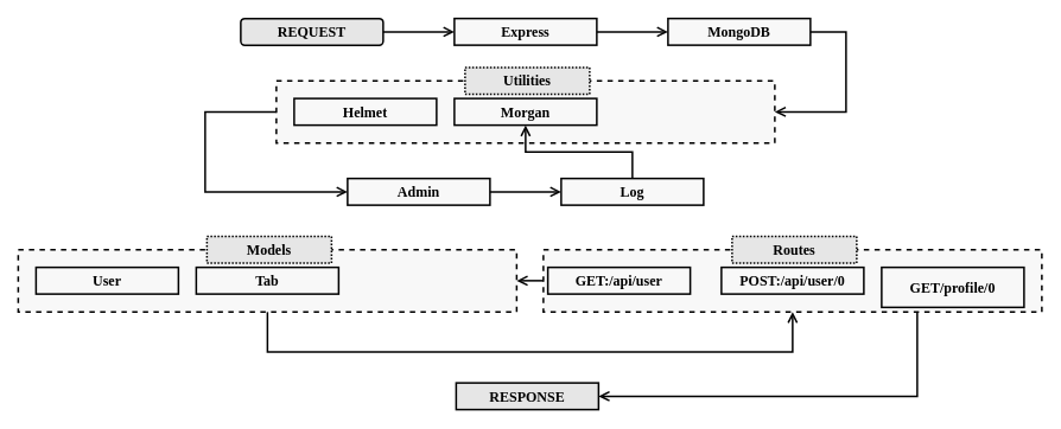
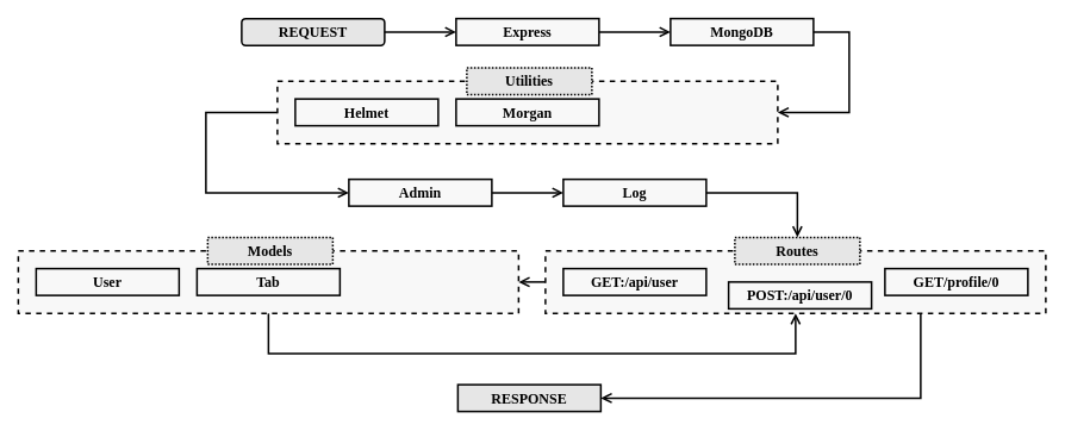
  <mxCell id="0" />
  <mxCell id="1" parent="0" />
  <mxCell id="2" style="edgeStyle=orthogonalEdgeStyle;rounded=0;orthogonalLoop=1;jettySize=auto;html=1;entryX=0;entryY=0.5;entryDx=0;entryDy=0;strokeWidth=2;endArrow=open;endFill=0;endSize=8;" edge="1" parent="1" source="3" target="13"><mxGeometry relative="1" as="geometry"><Array as="points"><mxPoint y="125" x="230" /><mxPoint y="215" x="230" /></Array></mxGeometry></mxCell>
  <mxCell id="3" value="" style="rounded=0;whiteSpace=wrap;html=1;fillColor=#F8F8F8;dashed=1;strokeWidth=2;" vertex="1" parent="1"><mxGeometry x="310" y="90" width="560" height="70" as="geometry" /></mxCell>
  <mxCell id="4" style="edgeStyle=orthogonalEdgeStyle;rounded=0;orthogonalLoop=1;jettySize=auto;html=1;entryX=0;entryY=0.5;entryDx=0;entryDy=0;strokeWidth=2;endArrow=open;endFill=0;endSize=8;" edge="1" parent="1" source="5" target="7"><mxGeometry relative="1" as="geometry" /></mxCell>
  <mxCell id="5" value="REQUEST" style="whiteSpace=wrap;html=1;fillColor=#E6E6E6;fontSize=16;fontFamily=Fira Code;fontSource=https%3A%2F%2Ffonts.googleapis.com%2Fcss%3Ffamily%3DFira%2BCode;fontStyle=1;strokeWidth=2;rounded=1;" vertex="1" parent="1"><mxGeometry x="270" y="20" width="160" height="30" as="geometry" /></mxCell>
  <mxCell id="6" style="edgeStyle=orthogonalEdgeStyle;rounded=0;orthogonalLoop=1;jettySize=auto;html=1;entryX=0;entryY=0.5;entryDx=0;entryDy=0;strokeWidth=2;endArrow=open;endFill=0;endSize=8;" edge="1" parent="1" source="7" target="9"><mxGeometry relative="1" as="geometry" /></mxCell>
  <mxCell id="7" value="Express" style="rounded=0;whiteSpace=wrap;html=1;fillColor=#F8F8F8;fontSize=16;fontFamily=Fira Code;fontSource=https%3A%2F%2Ffonts.googleapis.com%2Fcss%3Ffamily%3DFira%2BCode;fontStyle=1;strokeWidth=2;" vertex="1" parent="1"><mxGeometry x="510" y="20" width="160" height="30" as="geometry" /></mxCell>
  <mxCell id="8" style="edgeStyle=orthogonalEdgeStyle;rounded=0;orthogonalLoop=1;jettySize=auto;html=1;entryX=1;entryY=0.5;entryDx=0;entryDy=0;strokeWidth=2;endArrow=open;endFill=0;endSize=8;" edge="1" parent="1" source="9" target="3"><mxGeometry relative="1" as="geometry"><Array as="points"><mxPoint x="950" y="35" /><mxPoint x="950" y="125" /></Array></mxGeometry></mxCell>
  <mxCell id="9" value="MongoDB" style="rounded=0;whiteSpace=wrap;html=1;fillColor=#F8F8F8;fontSize=16;fontFamily=Fira Code;fontSource=https%3A%2F%2Ffonts.googleapis.com%2Fcss%3Ffamily%3DFira%2BCode;fontStyle=1;strokeWidth=2;" vertex="1" parent="1"><mxGeometry x="750" y="20" width="160" height="30" as="geometry" /></mxCell>
  <mxCell id="10" value="Helmet" style="rounded=0;whiteSpace=wrap;html=1;fillColor=#F8F8F8;fontSize=16;fontFamily=Fira Code;fontSource=https%3A%2F%2Ffonts.googleapis.com%2Fcss%3Ffamily%3DFira%2BCode;fontStyle=1;strokeWidth=2;" vertex="1" parent="1"><mxGeometry x="330" y="110" width="160" height="30" as="geometry" /></mxCell>
  <mxCell id="11" value="Morgan" style="rounded=0;whiteSpace=wrap;html=1;fillColor=#F8F8F8;fontSize=16;fontFamily=Fira Code;fontSource=https%3A%2F%2Ffonts.googleapis.com%2Fcss%3Ffamily%3DFira%2BCode;fontStyle=1;strokeWidth=2;" vertex="1" parent="1"><mxGeometry x="510" y="110" width="160" height="30" as="geometry" /></mxCell>
  <mxCell id="12" style="edgeStyle=orthogonalEdgeStyle;rounded=0;orthogonalLoop=1;jettySize=auto;html=1;entryX=0;entryY=0.5;entryDx=0;entryDy=0;strokeWidth=2;endArrow=open;endFill=0;endSize=8;" edge="1" parent="1" source="13" target="16"><mxGeometry relative="1" as="geometry" /></mxCell>
  <mxCell id="13" value="Admin" style="rounded=0;whiteSpace=wrap;html=1;fillColor=#F8F8F8;fontSize=16;fontFamily=Fira Code;fontSource=https%3A%2F%2Ffonts.googleapis.com%2Fcss%3Ffamily%3DFira%2BCode;fontStyle=1;strokeWidth=2;" vertex="1" parent="1"><mxGeometry x="390" y="200" width="160" height="30" as="geometry" /></mxCell>
  <mxCell id="14" value="Utilities" style="rounded=0;whiteSpace=wrap;html=1;fillColor=#E6E6E6;fontSize=16;fontFamily=Fira Code;fontSource=https%3A%2F%2Ffonts.googleapis.com%2Fcss%3Ffamily%3DFira%2BCode;fontStyle=1;strokeWidth=2;strokeColor=default;dashed=1;dashPattern=1 1;" vertex="1" parent="1"><mxGeometry x="522" y="75" width="140" height="30" as="geometry" /></mxCell>
- <mxCell id="15" style="edgeStyle=orthogonalEdgeStyle;rounded=0;orthogonalLoop=1;jettySize=auto;html=1;strokeWidth=2;endArrow=open;endFill=0;endSize=8;" edge="1" parent="1" source="16" target="11"><mxGeometry relative="1" as="geometry" /></mxCell>
+ <mxCell id="15" style="edgeStyle=orthogonalEdgeStyle;rounded=0;orthogonalLoop=1;jettySize=auto;html=1;entryX=0.5;entryY=0;entryDx=0;entryDy=0;strokeWidth=2;endArrow=open;endFill=0;endSize=8;" edge="1" parent="1" source="16" target="28"><mxGeometry relative="1" as="geometry" /></mxCell>
  <mxCell id="16" value="Log" style="rounded=0;whiteSpace=wrap;html=1;fillColor=#F8F8F8;fontSize=16;fontFamily=Fira Code;fontSource=https%3A%2F%2Ffonts.googleapis.com%2Fcss%3Ffamily%3DFira%2BCode;fontStyle=1;strokeWidth=2;" vertex="1" parent="1"><mxGeometry x="630" y="200" width="160" height="30" as="geometry" /></mxCell>
  <mxCell id="17" style="edgeStyle=orthogonalEdgeStyle;rounded=0;orthogonalLoop=1;jettySize=auto;html=1;entryX=0.5;entryY=1;entryDx=0;entryDy=0;strokeWidth=2;endArrow=open;endFill=0;endSize=8;" edge="1" parent="1" source="18" target="24"><mxGeometry relative="1" as="geometry"><Array as="points"><mxPoint x="300" y="395" /><mxPoint x="890" y="395" /></Array></mxGeometry></mxCell>
  <mxCell id="18" value="" style="rounded=0;whiteSpace=wrap;html=1;fillColor=#F8F8F8;dashed=1;strokeWidth=2;" vertex="1" parent="1"><mxGeometry x="20" y="280" width="560" height="70" as="geometry" /></mxCell>
  <mxCell id="19" value="User" style="rounded=0;whiteSpace=wrap;html=1;fillColor=#F8F8F8;fontSize=16;fontFamily=Fira Code;fontSource=https%3A%2F%2Ffonts.googleapis.com%2Fcss%3Ffamily%3DFira%2BCode;fontStyle=1;strokeWidth=2;" vertex="1" parent="1"><mxGeometry x="40" y="300" width="160" height="30" as="geometry" /></mxCell>
  <mxCell id="20" value="Tab" style="rounded=0;whiteSpace=wrap;html=1;fillColor=#F8F8F8;fontSize=16;fontFamily=Fira Code;fontSource=https%3A%2F%2Ffonts.googleapis.com%2Fcss%3Ffamily%3DFira%2BCode;fontStyle=1;strokeWidth=2;" vertex="1" parent="1"><mxGeometry x="220" y="300" width="160" height="30" as="geometry" /></mxCell>
  <mxCell id="21" value="Models" style="rounded=0;whiteSpace=wrap;html=1;fillColor=#E6E6E6;fontSize=16;fontFamily=Fira Code;fontSource=https%3A%2F%2Ffonts.googleapis.com%2Fcss%3Ffamily%3DFira%2BCode;fontStyle=1;strokeWidth=2;strokeColor=default;dashed=1;dashPattern=1 1;" vertex="1" parent="1"><mxGeometry x="232" y="265" width="140" height="30" as="geometry" /></mxCell>
  <mxCell id="22" value="" style="edgeStyle=orthogonalEdgeStyle;rounded=0;orthogonalLoop=1;jettySize=auto;html=1;strokeWidth=2;endArrow=open;endFill=0;endSize=8;" edge="1" parent="1" source="24"><mxGeometry relative="1" as="geometry"><mxPoint x="580" y="315" as="targetPoint" /></mxGeometry></mxCell>
  <mxCell id="23" style="edgeStyle=orthogonalEdgeStyle;rounded=0;orthogonalLoop=1;jettySize=auto;html=1;entryX=1;entryY=0.5;entryDx=0;entryDy=0;strokeWidth=2;endArrow=open;endFill=0;endSize=8;" edge="1" parent="1" source="24" target="29"><mxGeometry relative="1" as="geometry"><Array as="points"><mxPoint x="1030" y="445" /></Array></mxGeometry></mxCell>
  <mxCell id="24" value="" style="rounded=0;whiteSpace=wrap;html=1;fillColor=#F8F8F8;dashed=1;strokeWidth=2;" vertex="1" parent="1"><mxGeometry x="610" y="280" width="560" height="70" as="geometry" /></mxCell>
- <mxCell id="25" value="GET:/api/user" style="rounded=0;whiteSpace=wrap;html=1;fillColor=#F8F8F8;fontSize=16;fontFamily=Fira Code;fontSource=https%3A%2F%2Ffonts.googleapis.com%2Fcss%3Ffamily%3DFira%2BCode;fontStyle=1;strokeWidth=2;" vertex="1" parent="1"><mxGeometry x="615" y="300" width="160" height="30" as="geometry" /></mxCell>
- <mxCell id="26" value="POST:/api/user/0" style="rounded=0;whiteSpace=wrap;html=1;fillColor=#F8F8F8;fontSize=16;fontFamily=Fira Code;fontSource=https%3A%2F%2Ffonts.googleapis.com%2Fcss%3Ffamily%3DFira%2BCode;fontStyle=1;strokeWidth=2;" vertex="1" parent="1"><mxGeometry x="810" y="300" width="160" height="30" as="geometry" /></mxCell>
- <mxCell id="27" value="GET/profile/0" style="rounded=0;whiteSpace=wrap;html=1;fillColor=#F8F8F8;fontSize=16;fontFamily=Fira Code;fontSource=https%3A%2F%2Ffonts.googleapis.com%2Fcss%3Ffamily%3DFira%2BCode;fontStyle=1;strokeWidth=2;" vertex="1" parent="1"><mxGeometry x="990" y="300" width="160" height="45" as="geometry" /></mxCell>
+ <mxCell id="25" value="GET:/api/user" style="rounded=0;whiteSpace=wrap;html=1;fillColor=#F8F8F8;fontSize=16;fontFamily=Fira Code;fontSource=https%3A%2F%2Ffonts.googleapis.com%2Fcss%3Ffamily%3DFira%2BCode;fontStyle=1;strokeWidth=2;" vertex="1" parent="1"><mxGeometry x="630" y="300" width="160" height="30" as="geometry" /></mxCell>
+ <mxCell id="26" value="POST:/api/user/0" style="rounded=0;whiteSpace=wrap;html=1;fillColor=#F8F8F8;fontSize=16;fontFamily=Fira Code;fontSource=https%3A%2F%2Ffonts.googleapis.com%2Fcss%3Ffamily%3DFira%2BCode;fontStyle=1;strokeWidth=2;" vertex="1" parent="1"><mxGeometry x="815" y="315" width="160" height="30" as="geometry" /></mxCell>
+ <mxCell id="27" value="GET/profile/0" style="rounded=0;whiteSpace=wrap;html=1;fillColor=#F8F8F8;fontSize=16;fontFamily=Fira Code;fontSource=https%3A%2F%2Ffonts.googleapis.com%2Fcss%3Ffamily%3DFira%2BCode;fontStyle=1;strokeWidth=2;" vertex="1" parent="1"><mxGeometry x="990" y="300" width="160" height="30" as="geometry" /></mxCell>
  <mxCell id="28" value="Routes" style="rounded=0;whiteSpace=wrap;html=1;fillColor=#E6E6E6;fontSize=16;fontFamily=Fira Code;fontSource=https%3A%2F%2Ffonts.googleapis.com%2Fcss%3Ffamily%3DFira%2BCode;fontStyle=1;strokeWidth=2;strokeColor=default;dashed=1;dashPattern=1 1;" vertex="1" parent="1"><mxGeometry x="822" y="265" width="140" height="30" as="geometry" /></mxCell>
  <mxCell id="29" value="RESPONSE" style="rounded=0;whiteSpace=wrap;html=1;fillColor=#E6E6E6;fontSize=16;fontFamily=Fira Code;fontSource=https%3A%2F%2Ffonts.googleapis.com%2Fcss%3Ffamily%3DFira%2BCode;fontStyle=1;strokeWidth=2;" vertex="1" parent="1"><mxGeometry x="512" y="430" width="160" height="30" as="geometry" /></mxCell>
